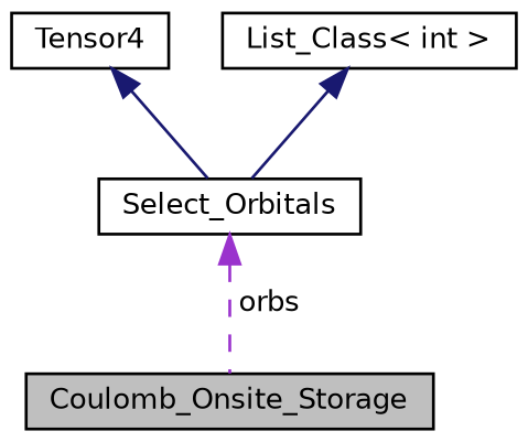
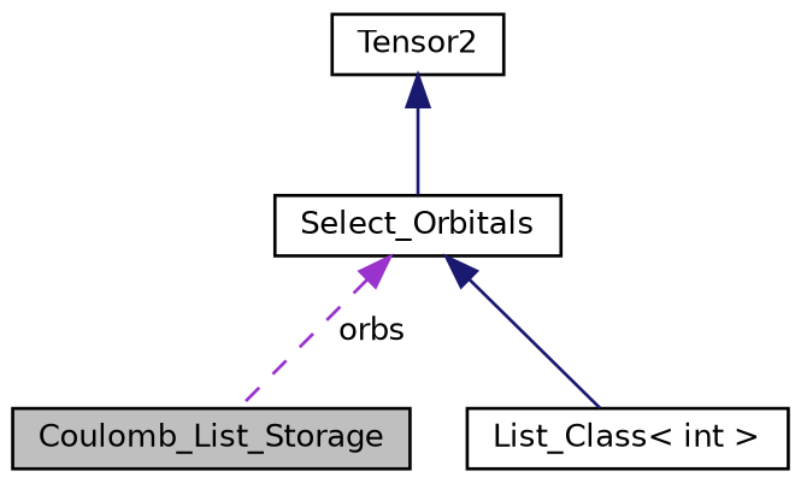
  digraph {
    node [color=black fillcolor=white fontname=Helvetica fontsize=10 shape=record style=filled]
    edge [color=midnightblue dir=back fontname=Helvetica fontsize=10 labelfontname=Helvetica labelfontsize=10 style=solid]
-   n1 [fillcolor=grey75 fontcolor=black height=0.2 label=Coulomb_Onsite_Storage width=0.4]
-   n2 [height=0.2 label=Tensor4 width=0.4]
+   n1 [fillcolor=grey75 fontcolor=black height=0.2 label=Coulomb_List_Storage width=0.4]
+   n2 [height=0.2 label=Tensor2 width=0.4]
    n3 [height=0.2 label=Select_Orbitals width=0.4]
    n4 [height=0.2 label="List_Class\< int \>" width=0.4]
    n2 -> n3
    n3 -> n1 [color=darkorchid3 label=" orbs" style=dashed]
-   n4 -> n3
+   n3 -> n4
  }
